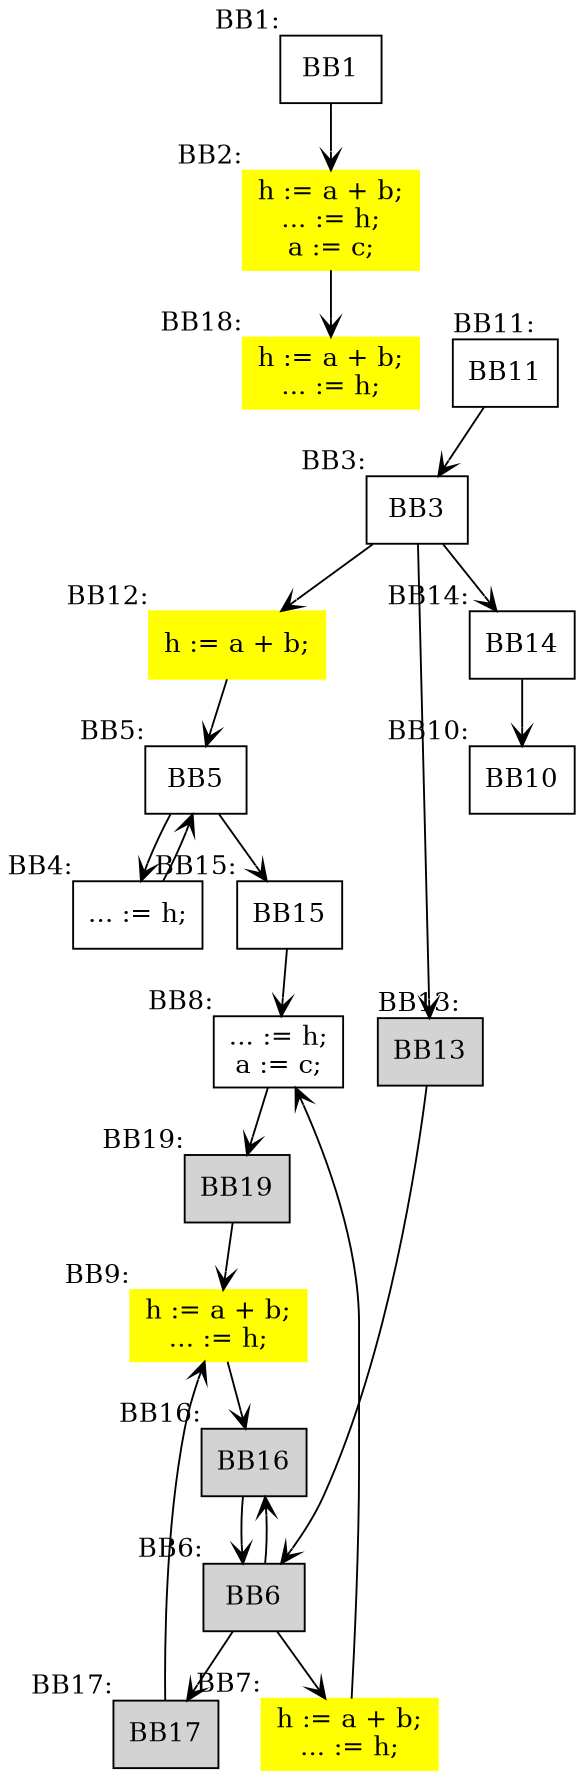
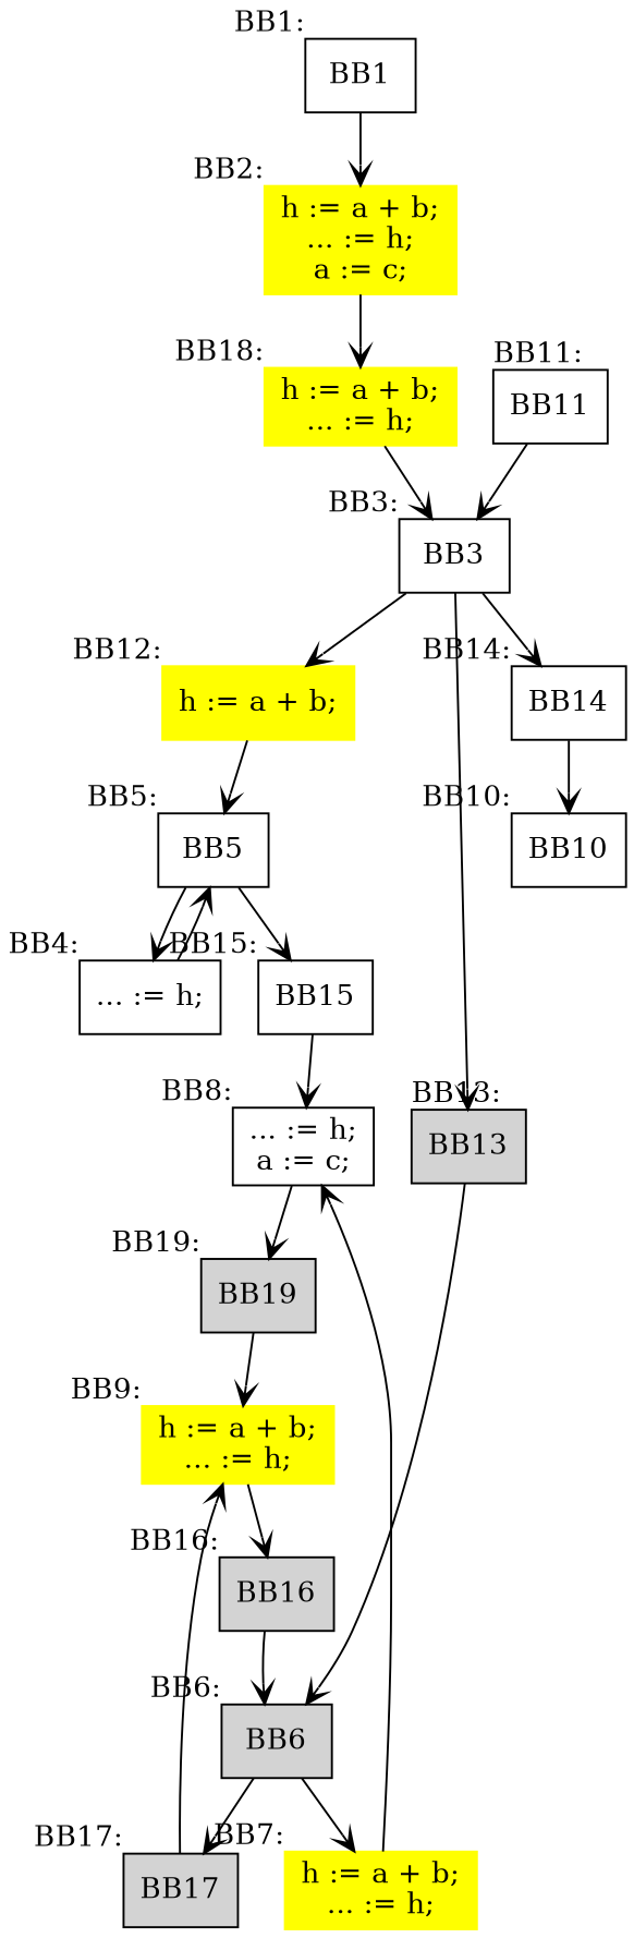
  digraph {
    node [shape=box style=filled]
    edge [arrowhead=open]
    BB1 [xlabel="BB1:" style=""]
    n2 [color=yellow label="h := a + b;\n... := h;\na := c;\n" xlabel="BB2:"]
    n3 [color=yellow label="h := a + b;\n... := h;\n" xlabel="BB18:"]
    BB11 [xlabel="BB11:" style=""]
    BB3 [xlabel="BB3:" style=""]
    n6 [color=yellow label="h := a + b;\n" xlabel="BB12:"]
    BB13 [xlabel="BB13:"]
    BB14 [xlabel="BB14:" style=""]
    BB5 [xlabel="BB5:" style=""]
    BB6 [xlabel="BB6:"]
    BB10 [xlabel="BB10:" style=""]
    n12 [label="... := h;\n" xlabel="BB4:" style=""]
    BB15 [xlabel="BB15:" style=""]
    n14 [label="... := h;\na := c;\n" xlabel="BB8:" style=""]
    n15 [color=yellow label="h := a + b;\n... := h;\n" xlabel="BB7:"]
    BB16 [xlabel="BB16:"]
    BB17 [xlabel="BB17:"]
    n18 [color=yellow label="h := a + b;\n... := h;\n" xlabel="BB9:"]
    BB19 [xlabel="BB19:"]
    BB1 -> n2
    n2 -> n3
+   n3 -> BB3
    BB11 -> BB3
    BB3 -> n6
    BB3 -> BB13
    BB3 -> BB14
    n6 -> BB5
    BB13 -> BB6
    BB14 -> BB10
    BB5 -> n12
    BB5 -> BB15
    BB6 -> n15
-   BB6 -> BB16
    BB6 -> BB17
    n12 -> BB5
    BB15 -> n14
    n14 -> BB19
    n15 -> n14
    BB16 -> BB6
    BB17 -> n18
    n18 -> BB16
    BB19 -> n18
  }
